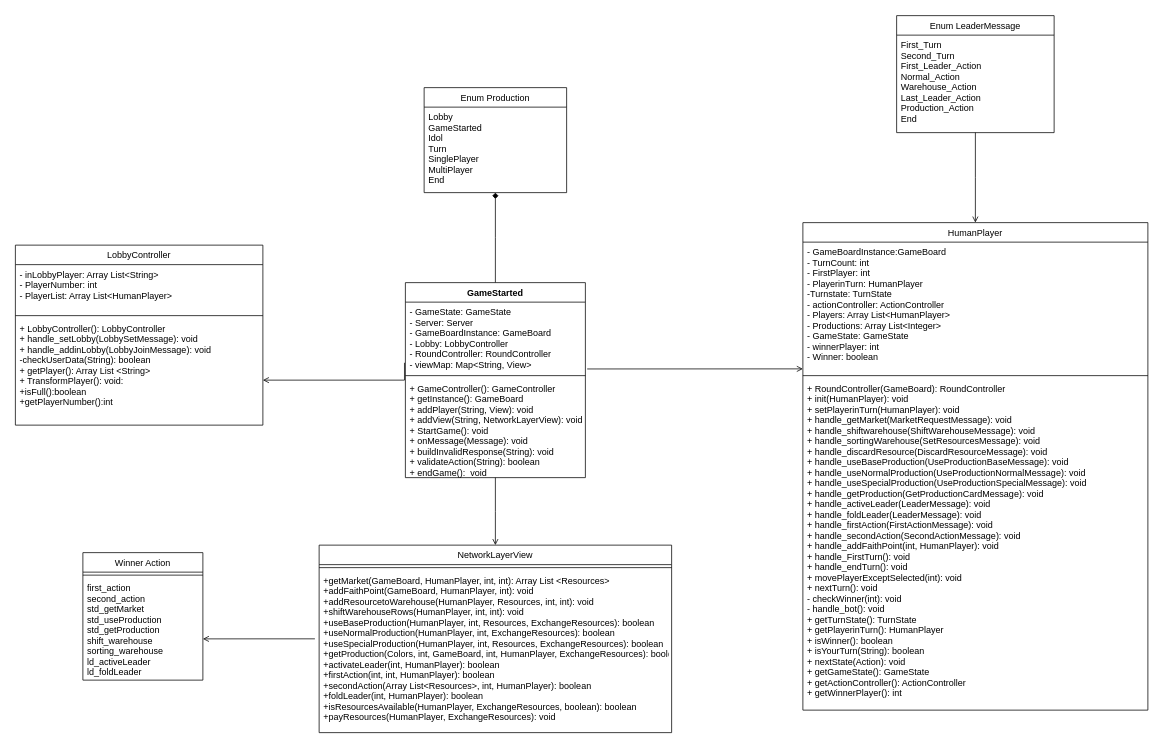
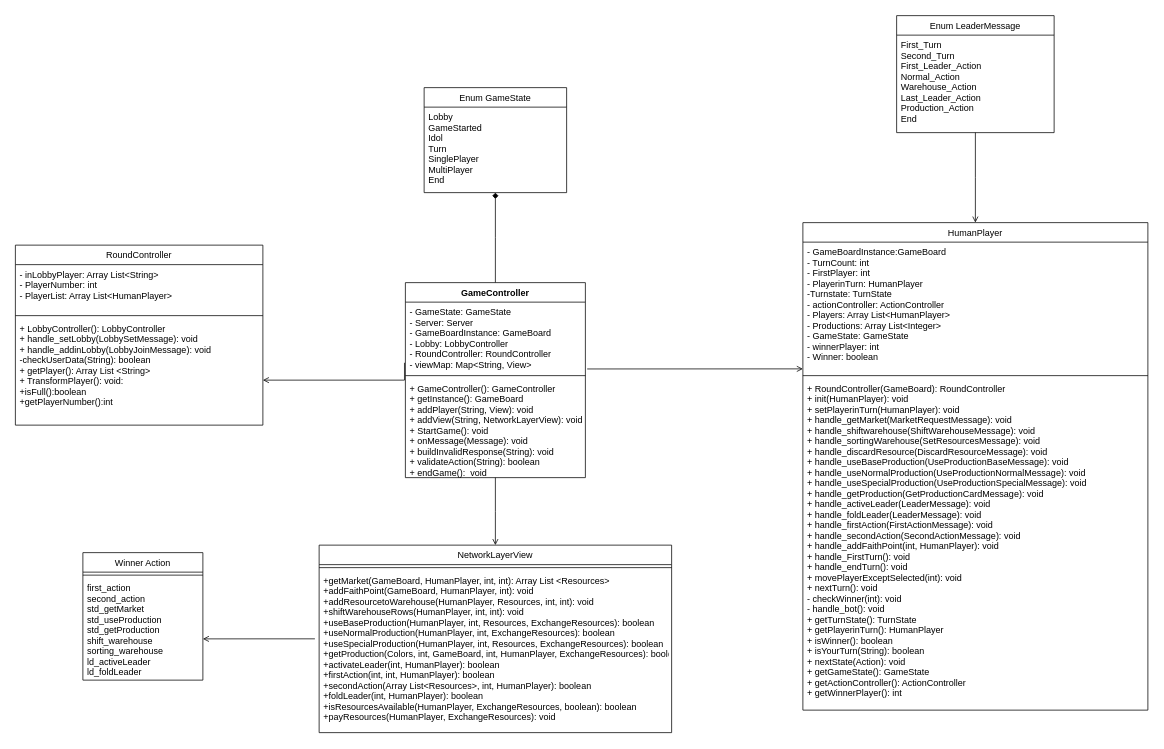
  <mxCell id="0" />
  <mxCell id="1" parent="0" />
- <mxCell id="2" value="Enum Production" style="swimlane;fontStyle=0;align=center;verticalAlign=top;childLayout=stackLayout;horizontal=1;startSize=26;horizontalStack=0;resizeParent=1;resizeLast=0;collapsible=1;marginBottom=0;rounded=0;shadow=0;strokeWidth=1;" vertex="1" parent="1"><mxGeometry x="565" y="116" width="190" height="140" as="geometry"><mxRectangle x="550" y="140" width="160" height="26" as="alternateBounds" /></mxGeometry></mxCell>
+ <mxCell id="2" value="Enum GameState" style="swimlane;fontStyle=0;align=center;verticalAlign=top;childLayout=stackLayout;horizontal=1;startSize=26;horizontalStack=0;resizeParent=1;resizeLast=0;collapsible=1;marginBottom=0;rounded=0;shadow=0;strokeWidth=1;" vertex="1" parent="1"><mxGeometry x="565" y="116" width="190" height="140" as="geometry"><mxRectangle x="550" y="140" width="160" height="26" as="alternateBounds" /></mxGeometry></mxCell>
  <mxCell id="3" value="Lobby&#10;GameStarted&#10;Idol&#10;Turn&#10;SinglePlayer&#10;MultiPlayer&#10;End" style="text;align=left;verticalAlign=top;spacingLeft=4;spacingRight=4;overflow=hidden;rotatable=0;points=[[0,0.5],[1,0.5]];portConstraint=eastwest;" vertex="1" parent="2"><mxGeometry y="26" width="190" height="114" as="geometry" /></mxCell>
  <mxCell id="4" value="Enum LeaderMessage" style="swimlane;fontStyle=0;align=center;verticalAlign=top;childLayout=stackLayout;horizontal=1;startSize=26;horizontalStack=0;resizeParent=1;resizeLast=0;collapsible=1;marginBottom=0;rounded=0;shadow=0;strokeWidth=1;" vertex="1" parent="1"><mxGeometry x="1195" y="20" width="210" height="156" as="geometry"><mxRectangle x="550" y="140" width="160" height="26" as="alternateBounds" /></mxGeometry></mxCell>
  <mxCell id="5" value="First_Turn&#10;Second_Turn&#10;First_Leader_Action&#10;Normal_Action&#10;Warehouse_Action&#10;Last_Leader_Action&#10;Production_Action&#10;End" style="text;align=left;verticalAlign=top;spacingLeft=4;spacingRight=4;overflow=hidden;rotatable=0;points=[[0,0.5],[1,0.5]];portConstraint=eastwest;" vertex="1" parent="4"><mxGeometry y="26" width="210" height="130" as="geometry" /></mxCell>
- <mxCell id="6" value="LobbyController" style="swimlane;fontStyle=0;align=center;verticalAlign=top;childLayout=stackLayout;horizontal=1;startSize=26;horizontalStack=0;resizeParent=1;resizeLast=0;collapsible=1;marginBottom=0;rounded=0;shadow=0;strokeWidth=1;" vertex="1" parent="1"><mxGeometry x="20" y="326" width="330" height="240" as="geometry"><mxRectangle x="130" y="380" width="160" height="26" as="alternateBounds" /></mxGeometry></mxCell>
+ <mxCell id="6" value="RoundController" style="swimlane;fontStyle=0;align=center;verticalAlign=top;childLayout=stackLayout;horizontal=1;startSize=26;horizontalStack=0;resizeParent=1;resizeLast=0;collapsible=1;marginBottom=0;rounded=0;shadow=0;strokeWidth=1;" vertex="1" parent="1"><mxGeometry x="20" y="326" width="330" height="240" as="geometry"><mxRectangle x="130" y="380" width="160" height="26" as="alternateBounds" /></mxGeometry></mxCell>
  <mxCell id="7" value="- inLobbyPlayer: Array List&lt;String&gt;&#10;- PlayerNumber: int&#10;- PlayerList: Array List&lt;HumanPlayer&gt;" style="text;align=left;verticalAlign=top;spacingLeft=4;spacingRight=4;overflow=hidden;rotatable=0;points=[[0,0.5],[1,0.5]];portConstraint=eastwest;" vertex="1" parent="6"><mxGeometry y="26" width="330" height="64" as="geometry" /></mxCell>
  <mxCell id="8" value="" style="line;html=1;strokeWidth=1;align=left;verticalAlign=middle;spacingTop=-1;spacingLeft=3;spacingRight=3;rotatable=0;labelPosition=right;points=[];portConstraint=eastwest;" vertex="1" parent="6"><mxGeometry y="90" width="330" height="8" as="geometry" /></mxCell>
  <mxCell id="9" value="+ LobbyController(): LobbyController&#10;+ handle_setLobby(LobbySetMessage): void&#10;+ handle_addinLobby(LobbyJoinMessage): void&#10;-checkUserData(String): boolean&#10;+ getPlayer(): Array List &lt;String&gt;&#10;+ TransformPlayer(): void:&#10;+isFull():boolean&#10;+getPlayerNumber():int" style="text;align=left;verticalAlign=top;spacingLeft=4;spacingRight=4;overflow=hidden;rotatable=0;points=[[0,0.5],[1,0.5]];portConstraint=eastwest;" vertex="1" parent="6"><mxGeometry y="98" width="330" height="142" as="geometry" /></mxCell>
  <mxCell id="10" value="HumanPlayer" style="swimlane;fontStyle=0;align=center;verticalAlign=top;childLayout=stackLayout;horizontal=1;startSize=26;horizontalStack=0;resizeParent=1;resizeLast=0;collapsible=1;marginBottom=0;rounded=0;shadow=0;strokeWidth=1;" vertex="1" parent="1"><mxGeometry x="1070" y="296" width="460" height="650" as="geometry"><mxRectangle x="550" y="140" width="160" height="26" as="alternateBounds" /></mxGeometry></mxCell>
  <mxCell id="11" value="- GameBoardInstance:GameBoard&#10;- TurnCount: int&#10;- FirstPlayer: int&#10;- PlayerinTurn: HumanPlayer&#10;-Turnstate: TurnState&#10;- actionController: ActionController&#10;- Players: Array List&lt;HumanPlayer&gt;&#10;- Productions: Array List&lt;Integer&gt;&#10;- GameState: GameState&#10;- winnerPlayer: int&#10;- Winner: boolean" style="text;align=left;verticalAlign=top;spacingLeft=4;spacingRight=4;overflow=hidden;rotatable=0;points=[[0,0.5],[1,0.5]];portConstraint=eastwest;" vertex="1" parent="10"><mxGeometry y="26" width="460" height="174" as="geometry" /></mxCell>
  <mxCell id="12" value="" style="line;html=1;strokeWidth=1;align=left;verticalAlign=middle;spacingTop=-1;spacingLeft=3;spacingRight=3;rotatable=0;labelPosition=right;points=[];portConstraint=eastwest;" vertex="1" parent="10"><mxGeometry y="200" width="460" height="8" as="geometry" /></mxCell>
  <mxCell id="13" value="+ RoundController(GameBoard): RoundController&#10;+ init(HumanPlayer): void&#10;+ setPlayerinTurn(HumanPlayer): void&#10;+ handle_getMarket(MarketRequestMessage): void&#10;+ handle_shiftwarehouse(ShiftWarehouseMessage): void&#10;+ handle_sortingWarehouse(SetResourcesMessage): void&#10;+ handle_discardResource(DiscardResourceMessage): void&#10;+ handle_useBaseProduction(UseProductionBaseMessage): void&#10;+ handle_useNormalProduction(UseProductionNormalMessage): void&#10;+ handle_useSpecialProduction(UseProductionSpecialMessage): void&#10;+ handle_getProduction(GetProductionCardMessage): void&#10;+ handle_activeLeader(LeaderMessage): void&#10;+ handle_foldLeader(LeaderMessage): void&#10;+ handle_firstAction(FirstActionMessage): void&#10;+ handle_secondAction(SecondActionMessage): void&#10;+ handle_addFaithPoint(int, HumanPlayer): void&#10;+ handle_FirstTurn(): void&#10;+ handle_endTurn(): void&#10;+ movePlayerExceptSelected(int): void&#10;+ nextTurn(): void&#10;- checkWinner(int): void&#10;- handle_bot(): void&#10;+ getTurnState(): TurnState&#10;+ getPlayerinTurn(): HumanPlayer&#10;+ isWinner(): boolean&#10;+ isYourTurn(String): boolean&#10;+ nextState(Action): void&#10;+ getGameState(): GameState&#10;+ getActionController(): ActionController&#10;+ getWinnerPlayer(): int" style="text;align=left;verticalAlign=top;spacingLeft=4;spacingRight=4;overflow=hidden;rotatable=0;points=[[0,0.5],[1,0.5]];portConstraint=eastwest;" vertex="1" parent="10"><mxGeometry y="208" width="460" height="442" as="geometry" /></mxCell>
  <mxCell id="14" value="" style="endArrow=open;shadow=0;strokeWidth=1;rounded=0;endFill=1;edgeStyle=elbowEdgeStyle;elbow=vertical;exitX=1.01;exitY=0.948;exitDx=0;exitDy=0;exitPerimeter=0;" edge="1" parent="1" source="27" target="10"><mxGeometry x="0.5" y="41" relative="1" as="geometry"><mxPoint x="734" y="557.429" as="sourcePoint" /><mxPoint x="860" y="522" as="targetPoint" /><mxPoint x="-40" y="32" as="offset" /></mxGeometry></mxCell>
  <mxCell id="15" value="NetworkLayerView" style="swimlane;fontStyle=0;align=center;verticalAlign=top;childLayout=stackLayout;horizontal=1;startSize=26;horizontalStack=0;resizeParent=1;resizeLast=0;collapsible=1;marginBottom=0;rounded=0;shadow=0;strokeWidth=1;" vertex="1" parent="1"><mxGeometry x="425" y="726" width="470" height="250" as="geometry"><mxRectangle x="550" y="140" width="160" height="26" as="alternateBounds" /></mxGeometry></mxCell>
  <mxCell id="16" value="" style="line;html=1;strokeWidth=1;align=left;verticalAlign=middle;spacingTop=-1;spacingLeft=3;spacingRight=3;rotatable=0;labelPosition=right;points=[];portConstraint=eastwest;" vertex="1" parent="15"><mxGeometry y="26" width="470" height="8" as="geometry" /></mxCell>
  <mxCell id="17" value="+getMarket(GameBoard, HumanPlayer, int, int): Array List &lt;Resources&gt;&#10;+addFaithPoint(GameBoard, HumanPlayer, int): void&#10;+addResourcetoWarehouse(HumanPlayer, Resources, int, int): void&#10;+shiftWarehouseRows(HumanPlayer, int, int): void&#10;+useBaseProduction(HumanPlayer, int, Resources, ExchangeResources): boolean&#10;+useNormalProduction(HumanPlayer, int, ExchangeResources): boolean&#10;+useSpecialProduction(HumanPlayer, int, Resources, ExchangeResources): boolean&#10;+getProduction(Colors, int, GameBoard, int, HumanPlayer, ExchangeResources): boolean&#10;+activateLeader(int, HumanPlayer): boolean&#10;+firstAction(int, int, HumanPlayer): boolean&#10;+secondAction(Array List&lt;Resources&gt;, int, HumanPlayer): boolean&#10;+foldLeader(int, HumanPlayer): boolean&#10;+isResourcesAvailable(HumanPlayer, ExchangeResources, boolean): boolean&#10;+payResources(HumanPlayer, ExchangeResources): void" style="text;align=left;verticalAlign=top;spacingLeft=4;spacingRight=4;overflow=hidden;rotatable=0;points=[[0,0.5],[1,0.5]];portConstraint=eastwest;" vertex="1" parent="15"><mxGeometry y="34" width="470" height="216" as="geometry" /></mxCell>
  <mxCell id="18" value="Winner Action" style="swimlane;fontStyle=0;align=center;verticalAlign=top;childLayout=stackLayout;horizontal=1;startSize=26;horizontalStack=0;resizeParent=1;resizeLast=0;collapsible=1;marginBottom=0;rounded=0;shadow=0;strokeWidth=1;" vertex="1" parent="1"><mxGeometry x="110" y="736" width="160" height="170" as="geometry"><mxRectangle x="550" y="140" width="160" height="26" as="alternateBounds" /></mxGeometry></mxCell>
  <mxCell id="19" value="" style="line;html=1;strokeWidth=1;align=left;verticalAlign=middle;spacingTop=-1;spacingLeft=3;spacingRight=3;rotatable=0;labelPosition=right;points=[];portConstraint=eastwest;" vertex="1" parent="18"><mxGeometry y="26" width="160" height="8" as="geometry" /></mxCell>
  <mxCell id="20" value="first_action&#10;second_action&#10;std_getMarket&#10;std_useProduction&#10;std_getProduction&#10;shift_warehouse&#10;sorting_warehouse&#10;ld_activeLeader&#10;ld_foldLeader" style="text;align=left;verticalAlign=top;spacingLeft=4;spacingRight=4;overflow=hidden;rotatable=0;points=[[0,0.5],[1,0.5]];portConstraint=eastwest;" vertex="1" parent="18"><mxGeometry y="34" width="160" height="136" as="geometry" /></mxCell>
  <mxCell id="21" value="" style="endArrow=open;shadow=0;strokeWidth=1;rounded=0;endFill=1;edgeStyle=elbowEdgeStyle;elbow=vertical;entryX=0.5;entryY=0;entryDx=0;entryDy=0;" edge="1" parent="1" source="29" target="15"><mxGeometry x="0.5" y="41" relative="1" as="geometry"><mxPoint x="654" y="666" as="sourcePoint" /><mxPoint x="838" y="530" as="targetPoint" /><mxPoint x="-40" y="32" as="offset" /></mxGeometry></mxCell>
  <mxCell id="22" value="" style="endArrow=open;shadow=0;strokeWidth=1;rounded=0;endFill=1;edgeStyle=elbowEdgeStyle;elbow=vertical;exitX=-0.005;exitY=-0.16;exitDx=0;exitDy=0;exitPerimeter=0;" edge="1" parent="1" source="29" target="9"><mxGeometry x="0.5" y="41" relative="1" as="geometry"><mxPoint x="574" y="563.143" as="sourcePoint" /><mxPoint x="848" y="540" as="targetPoint" /><mxPoint x="-40" y="32" as="offset" /><Array as="points"><mxPoint x="530" y="506" /></Array></mxGeometry></mxCell>
  <mxCell id="23" value="" style="endArrow=open;shadow=0;strokeWidth=1;rounded=0;endFill=1;edgeStyle=elbowEdgeStyle;elbow=vertical;exitX=-0.012;exitY=0.421;exitDx=0;exitDy=0;exitPerimeter=0;" edge="1" parent="1" source="17" target="20"><mxGeometry x="0.5" y="41" relative="1" as="geometry"><mxPoint x="764" y="550" as="sourcePoint" /><mxPoint x="858" y="550" as="targetPoint" /><mxPoint x="-40" y="32" as="offset" /></mxGeometry></mxCell>
  <mxCell id="24" value="" style="endArrow=diamond;shadow=0;strokeWidth=1;rounded=0;endFill=1;edgeStyle=elbowEdgeStyle;elbow=vertical;entryX=0.5;entryY=1;entryDx=0;entryDy=0;exitX=0.5;exitY=0;exitDx=0;exitDy=0;" edge="1" parent="1" source="26" target="2"><mxGeometry x="0.5" y="41" relative="1" as="geometry"><mxPoint x="654" y="450" as="sourcePoint" /><mxPoint x="800" y="406" as="targetPoint" /><mxPoint x="-40" y="32" as="offset" /></mxGeometry></mxCell>
  <mxCell id="25" value="" style="endArrow=open;shadow=0;strokeWidth=1;rounded=0;endFill=1;edgeStyle=elbowEdgeStyle;elbow=vertical;" edge="1" parent="1" source="5" target="10"><mxGeometry x="0.5" y="41" relative="1" as="geometry"><mxPoint x="784" y="570" as="sourcePoint" /><mxPoint x="878" y="570" as="targetPoint" /><mxPoint x="-40" y="32" as="offset" /></mxGeometry></mxCell>
- <mxCell id="26" value="GameStarted" style="swimlane;fontStyle=1;align=center;verticalAlign=top;childLayout=stackLayout;horizontal=1;startSize=26;horizontalStack=0;resizeParent=1;resizeParentMax=0;resizeLast=0;collapsible=1;marginBottom=0;" vertex="1" parent="1"><mxGeometry x="540" y="376" width="240" height="260" as="geometry" /></mxCell>
+ <mxCell id="26" value="GameController" style="swimlane;fontStyle=1;align=center;verticalAlign=top;childLayout=stackLayout;horizontal=1;startSize=26;horizontalStack=0;resizeParent=1;resizeParentMax=0;resizeLast=0;collapsible=1;marginBottom=0;" vertex="1" parent="1"><mxGeometry x="540" y="376" width="240" height="260" as="geometry" /></mxCell>
  <mxCell id="27" value="- GameState: GameState&#10;- Server: Server&#10;- GameBoardInstance: GameBoard&#10;- Lobby: LobbyController&#10;- RoundController: RoundController&#10;- viewMap: Map&lt;String, View&gt;" style="text;strokeColor=none;fillColor=none;align=left;verticalAlign=top;spacingLeft=4;spacingRight=4;overflow=hidden;rotatable=0;points=[[0,0.5],[1,0.5]];portConstraint=eastwest;" vertex="1" parent="26"><mxGeometry y="26" width="240" height="94" as="geometry" /></mxCell>
  <mxCell id="28" value="" style="line;strokeWidth=1;fillColor=none;align=left;verticalAlign=middle;spacingTop=-1;spacingLeft=3;spacingRight=3;rotatable=0;labelPosition=right;points=[];portConstraint=eastwest;" vertex="1" parent="26"><mxGeometry y="120" width="240" height="8" as="geometry" /></mxCell>
  <mxCell id="29" value="+ GameController(): GameController&#10;+ getInstance(): GameBoard&#10;+ addPlayer(String, View): void&#10;+ addView(String, NetworkLayerView): void&#10;+ StartGame(): void&#10;+ onMessage(Message): void&#10;+ buildInvalidResponse(String): void&#10;+ validateAction(String): boolean&#10;+ endGame():  void" style="text;strokeColor=none;fillColor=none;align=left;verticalAlign=top;spacingLeft=4;spacingRight=4;overflow=hidden;rotatable=0;points=[[0,0.5],[1,0.5]];portConstraint=eastwest;" vertex="1" parent="26"><mxGeometry y="128" width="240" height="132" as="geometry" /></mxCell>
